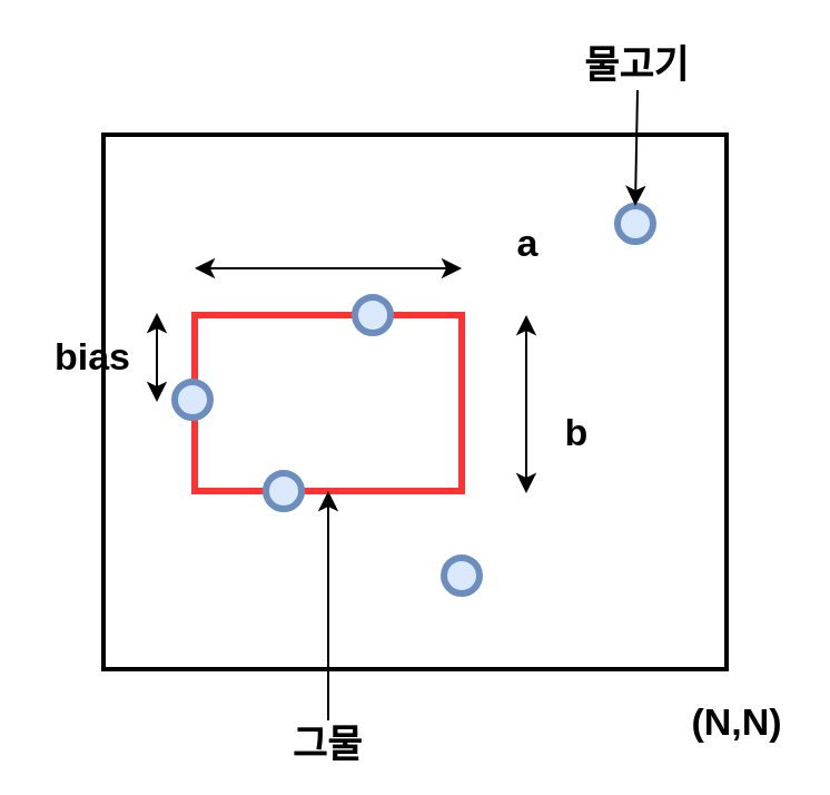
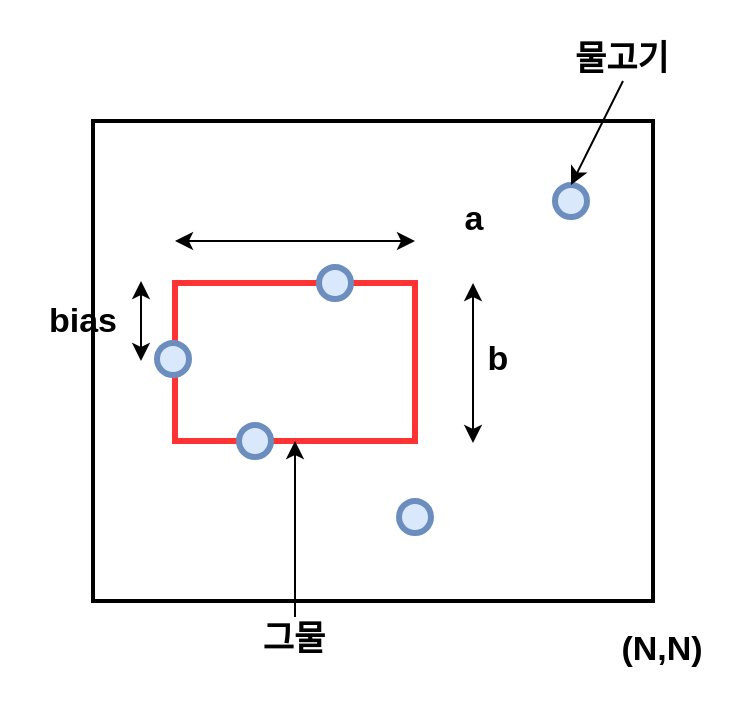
  <mxCell id="0" />
  <mxCell id="1" parent="0" />
  <mxCell id="2" value="" style="rounded=0;whiteSpace=wrap;html=1;fillColor=none;strokeWidth=2;" vertex="1" parent="1"><mxGeometry x="46" y="60" width="280" height="240" as="geometry" /></mxCell>
  <mxCell id="3" value="" style="rounded=0;whiteSpace=wrap;html=1;strokeWidth=3;fillColor=none;strokeColor=#FF3333;" vertex="1" parent="1"><mxGeometry x="87" y="141" width="120" height="79" as="geometry" /></mxCell>
  <mxCell id="4" value="" style="endArrow=classic;startArrow=classic;html=1;" edge="1" parent="1"><mxGeometry width="50" height="50" relative="1" as="geometry"><mxPoint x="87" y="120" as="sourcePoint" /><mxPoint x="207" y="120" as="targetPoint" /></mxGeometry></mxCell>
  <mxCell id="5" value="&lt;b&gt;&lt;font style=&quot;font-size: 17px&quot;&gt;a&lt;/font&gt;&lt;/b&gt;" style="text;html=1;strokeColor=none;fillColor=none;align=center;verticalAlign=middle;whiteSpace=wrap;rounded=0;" vertex="1" parent="1"><mxGeometry x="217" y="100" width="40" height="20" as="geometry" /></mxCell>
  <mxCell id="6" value="" style="endArrow=classic;startArrow=classic;html=1;" edge="1" parent="1"><mxGeometry width="50" height="50" relative="1" as="geometry"><mxPoint x="236" y="141" as="sourcePoint" /><mxPoint x="236" y="221" as="targetPoint" /></mxGeometry></mxCell>
- <mxCell id="7" value="&lt;b&gt;&lt;font style=&quot;font-size: 17px&quot;&gt;b&lt;/font&gt;&lt;/b&gt;" style="text;html=1;strokeColor=none;fillColor=none;align=center;verticalAlign=middle;whiteSpace=wrap;rounded=0;" vertex="1" parent="1"><mxGeometry x="239" y="185" width="40" height="20" as="geometry" /></mxCell>
+ <mxCell id="7" value="&lt;b&gt;&lt;font style=&quot;font-size: 17px&quot;&gt;b&lt;/font&gt;&lt;/b&gt;" style="text;html=1;strokeColor=none;fillColor=none;align=center;verticalAlign=middle;whiteSpace=wrap;rounded=0;" vertex="1" parent="1"><mxGeometry x="229" y="170" width="40" height="20" as="geometry" /></mxCell>
  <mxCell id="8" value="" style="ellipse;whiteSpace=wrap;html=1;aspect=fixed;strokeWidth=3;fillColor=#dae8fc;strokeColor=#6c8ebf;" vertex="1" parent="1"><mxGeometry x="159" y="133" width="16" height="16" as="geometry" /></mxCell>
  <mxCell id="9" value="" style="ellipse;whiteSpace=wrap;html=1;aspect=fixed;strokeWidth=3;fillColor=#dae8fc;strokeColor=#6c8ebf;" vertex="1" parent="1"><mxGeometry x="78" y="171" width="16" height="16" as="geometry" /></mxCell>
  <mxCell id="10" value="" style="ellipse;whiteSpace=wrap;html=1;aspect=fixed;strokeWidth=3;fillColor=#dae8fc;strokeColor=#6c8ebf;" vertex="1" parent="1"><mxGeometry x="119" y="212" width="16" height="16" as="geometry" /></mxCell>
  <mxCell id="11" value="" style="ellipse;whiteSpace=wrap;html=1;aspect=fixed;strokeWidth=3;fillColor=#dae8fc;strokeColor=#6c8ebf;" vertex="1" parent="1"><mxGeometry x="199" y="250" width="16" height="16" as="geometry" /></mxCell>
  <mxCell id="12" value="" style="ellipse;whiteSpace=wrap;html=1;aspect=fixed;strokeWidth=3;fillColor=#dae8fc;strokeColor=#6c8ebf;" vertex="1" parent="1"><mxGeometry x="277" y="92" width="16" height="16" as="geometry" /></mxCell>
  <mxCell id="13" value="" style="endArrow=classic;startArrow=classic;html=1;" edge="1" parent="1"><mxGeometry width="50" height="50" relative="1" as="geometry"><mxPoint x="70" y="140" as="sourcePoint" /><mxPoint x="70" y="180" as="targetPoint" /></mxGeometry></mxCell>
  <mxCell id="14" value="&lt;b&gt;&lt;font style=&quot;font-size: 17px&quot;&gt;bias&lt;/font&gt;&lt;/b&gt;" style="text;html=1;strokeColor=none;fillColor=none;align=center;verticalAlign=middle;whiteSpace=wrap;rounded=0;" vertex="1" parent="1"><mxGeometry x="20" y="151" width="43" height="20" as="geometry" /></mxCell>
  <mxCell id="15" value="&lt;b&gt;&lt;font style=&quot;font-size: 17px&quot;&gt;(N,N)&lt;/font&gt;&lt;/b&gt;" style="text;html=1;strokeColor=none;fillColor=none;align=center;verticalAlign=middle;whiteSpace=wrap;rounded=0;" vertex="1" parent="1"><mxGeometry x="311" y="315" width="40" height="20" as="geometry" /></mxCell>
- <mxCell id="16" value="&lt;span style=&quot;font-size: 17px&quot;&gt;&lt;b&gt;물고기&lt;/b&gt;&lt;/span&gt;" style="text;html=1;strokeColor=none;fillColor=none;align=center;verticalAlign=middle;whiteSpace=wrap;rounded=0;" vertex="1" parent="1"><mxGeometry x="256" y="20" width="60" height="20" as="geometry" /></mxCell>
+ <mxCell id="16" value="&lt;span style=&quot;font-size: 17px&quot;&gt;&lt;b&gt;물고기&lt;/b&gt;&lt;/span&gt;" style="text;html=1;strokeColor=none;fillColor=none;align=center;verticalAlign=middle;whiteSpace=wrap;rounded=0;" vertex="1" parent="1"><mxGeometry x="281" y="20" width="60" height="20" as="geometry" /></mxCell>
  <mxCell id="17" value="" style="endArrow=classic;html=1;exitX=0.5;exitY=1;exitDx=0;exitDy=0;entryX=0.5;entryY=0;entryDx=0;entryDy=0;" edge="1" parent="1" source="16" target="12"><mxGeometry width="50" height="50" relative="1" as="geometry"><mxPoint x="396" y="120" as="sourcePoint" /><mxPoint x="446" y="70" as="targetPoint" /></mxGeometry></mxCell>
  <mxCell id="18" style="edgeStyle=orthogonalEdgeStyle;rounded=0;orthogonalLoop=1;jettySize=auto;html=1;exitX=0.5;exitY=0;exitDx=0;exitDy=0;entryX=0.5;entryY=1;entryDx=0;entryDy=0;" edge="1" parent="1" source="19" target="3"><mxGeometry relative="1" as="geometry" /></mxCell>
- <mxCell id="19" value="&lt;span style=&quot;font-size: 17px&quot;&gt;&lt;b&gt;그물&lt;/b&gt;&lt;/span&gt;" style="text;html=1;strokeColor=none;fillColor=none;align=center;verticalAlign=middle;whiteSpace=wrap;rounded=0;" vertex="1" parent="1"><mxGeometry x="117" y="323" width="60" height="24" as="geometry" /></mxCell>
+ <mxCell id="19" value="&lt;span style=&quot;font-size: 17px&quot;&gt;&lt;b&gt;그물&lt;/b&gt;&lt;/span&gt;" style="text;html=1;strokeColor=none;fillColor=none;align=center;verticalAlign=middle;whiteSpace=wrap;rounded=0;" vertex="1" parent="1"><mxGeometry x="117" y="308" width="60" height="24" as="geometry" /></mxCell>
